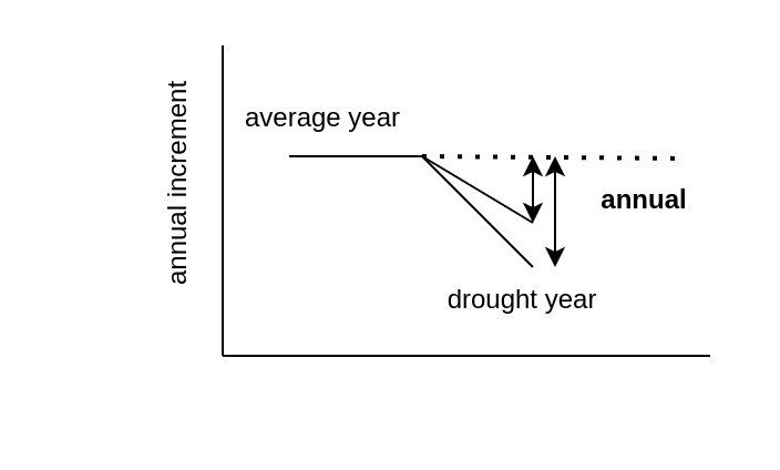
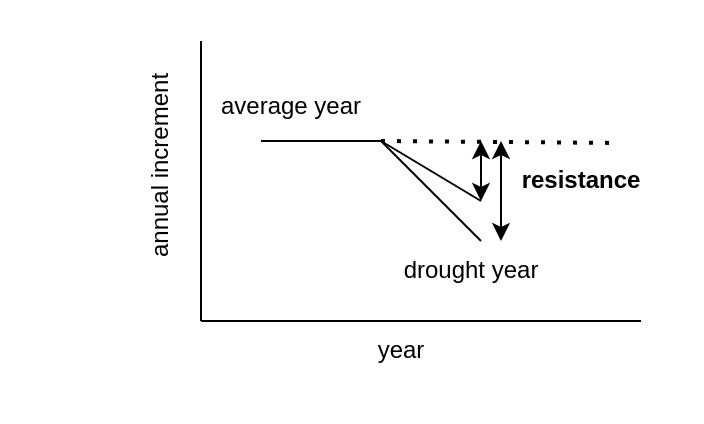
  <mxCell id="0" />
  <mxCell id="1" parent="0" />
  <mxCell id="2" value="" style="group" vertex="1" connectable="0" parent="1"><mxGeometry x="100" y="20" width="230" height="140" as="geometry" /></mxCell>
  <mxCell id="3" value="" style="endArrow=none;html=1;rounded=0;" edge="1" parent="2"><mxGeometry width="50" height="50" relative="1" as="geometry"><mxPoint y="140" as="sourcePoint" /><mxPoint as="targetPoint" /></mxGeometry></mxCell>
  <mxCell id="4" value="" style="endArrow=none;html=1;rounded=0;" edge="1" parent="2"><mxGeometry width="50" height="50" relative="1" as="geometry"><mxPoint y="140" as="sourcePoint" /><mxPoint x="220" y="140" as="targetPoint" /></mxGeometry></mxCell>
  <mxCell id="5" value="" style="endArrow=none;html=1;rounded=0;" edge="1" parent="2"><mxGeometry width="50" height="50" relative="1" as="geometry"><mxPoint x="30" y="50" as="sourcePoint" /><mxPoint x="90" y="50" as="targetPoint" /></mxGeometry></mxCell>
  <mxCell id="6" value="" style="endArrow=none;html=1;rounded=0;" edge="1" parent="2"><mxGeometry width="50" height="50" relative="1" as="geometry"><mxPoint x="90" y="50" as="sourcePoint" /><mxPoint x="140" y="80" as="targetPoint" /></mxGeometry></mxCell>
  <mxCell id="7" value="average year" style="text;html=1;align=center;verticalAlign=middle;resizable=0;points=[];autosize=1;strokeColor=none;fillColor=none;" vertex="1" parent="2"><mxGeometry y="18" width="90" height="30" as="geometry" /></mxCell>
  <mxCell id="8" value="drought year" style="text;html=1;align=center;verticalAlign=middle;resizable=0;points=[];autosize=1;strokeColor=none;fillColor=none;" vertex="1" parent="2"><mxGeometry x="90" y="100" width="90" height="30" as="geometry" /></mxCell>
  <mxCell id="9" value="" style="endArrow=classic;startArrow=classic;html=1;rounded=0;" edge="1" parent="2"><mxGeometry width="50" height="50" relative="1" as="geometry"><mxPoint x="140" y="80" as="sourcePoint" /><mxPoint x="140" y="50" as="targetPoint" /></mxGeometry></mxCell>
- <mxCell id="10" value="&lt;b&gt;annual&lt;/b&gt;" style="text;html=1;align=center;verticalAlign=middle;resizable=0;points=[];autosize=1;strokeColor=none;fillColor=none;" vertex="1" parent="2"><mxGeometry x="150" y="55" width="80" height="30" as="geometry" /></mxCell>
+ <mxCell id="10" value="&lt;b&gt;resistance&lt;/b&gt;" style="text;html=1;align=center;verticalAlign=middle;resizable=0;points=[];autosize=1;strokeColor=none;fillColor=none;" vertex="1" parent="2"><mxGeometry x="150" y="55" width="80" height="30" as="geometry" /></mxCell>
  <mxCell id="11" value="" style="endArrow=none;html=1;rounded=0;" edge="1" parent="1"><mxGeometry width="50" height="50" relative="1" as="geometry"><mxPoint x="190" y="70" as="sourcePoint" /><mxPoint x="240" y="120" as="targetPoint" /></mxGeometry></mxCell>
  <mxCell id="12" value="annual increment" style="text;html=1;align=center;verticalAlign=middle;resizable=0;points=[];autosize=1;strokeColor=none;fillColor=none;rotation=-90;" vertex="1" parent="1"><mxGeometry x="20" y="68" width="120" height="30" as="geometry" /></mxCell>
+ <mxCell id="13" value="year" style="text;html=1;align=center;verticalAlign=middle;resizable=0;points=[];autosize=1;strokeColor=none;fillColor=none;" vertex="1" parent="1"><mxGeometry x="175" y="160" width="50" height="30" as="geometry" /></mxCell>
  <mxCell id="14" value="" style="endArrow=classic;startArrow=classic;html=1;rounded=0;" edge="1" parent="1"><mxGeometry width="50" height="50" relative="1" as="geometry"><mxPoint x="250" y="120" as="sourcePoint" /><mxPoint x="250" y="70" as="targetPoint" /></mxGeometry></mxCell>
  <mxCell id="15" value="" style="endArrow=none;dashed=1;html=1;dashPattern=1 3;strokeWidth=2;rounded=0;exitX=1;exitY=1.033;exitDx=0;exitDy=0;exitPerimeter=0;" edge="1" parent="1"><mxGeometry width="50" height="50" relative="1" as="geometry"><mxPoint x="190" y="69.99" as="sourcePoint" /><mxPoint x="310" y="71" as="targetPoint" /></mxGeometry></mxCell>
